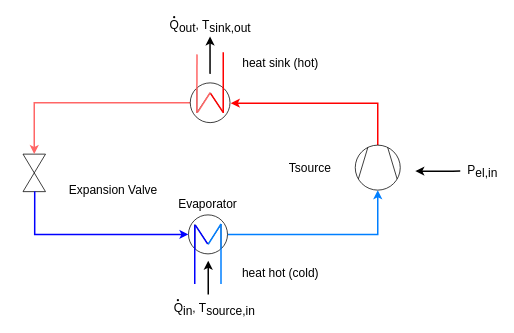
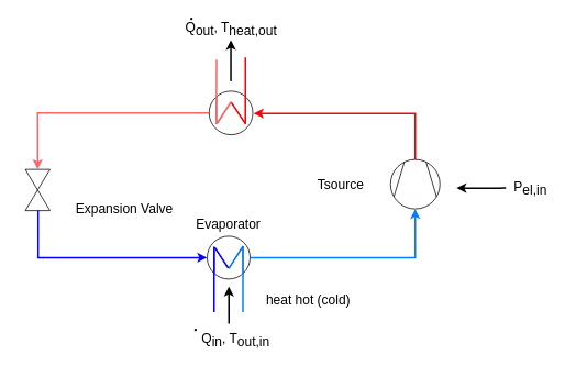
  <mxCell id="0" />
  <mxCell id="1" parent="0" />
  <mxCell id="2" value="" style="edgeStyle=orthogonalEdgeStyle;rounded=0;orthogonalLoop=1;jettySize=auto;html=1;strokeWidth=2;strokeColor=#FF0000;fontSize=16;endArrow=classic;endFill=1;" parent="1" source="3" edge="1"><mxGeometry relative="1" as="geometry"><mxPoint x="307" y="137" as="targetPoint" /><Array as="points"><mxPoint x="503" y="137" /><mxPoint x="323" y="137" /></Array></mxGeometry></mxCell>
  <mxCell id="3" value="" style="shape=mxgraph.pid.compressors_-_iso.compressor,_vacuum_pump;html=1;pointerEvents=1;align=center;verticalLabelPosition=bottom;verticalAlign=top;dashed=0;rotation=-90;fontSize=16;" parent="1" vertex="1"><mxGeometry x="473" y="193" width="60" height="60" as="geometry" /></mxCell>
  <mxCell id="4" value="" style="edgeStyle=orthogonalEdgeStyle;rounded=0;orthogonalLoop=1;jettySize=auto;html=1;entryX=0;entryY=0.5;entryDx=0;entryDy=0;entryPerimeter=0;strokeWidth=2;strokeColor=#007FFF;fontSize=16;" parent="1" source="5" target="3" edge="1"><mxGeometry relative="1" as="geometry"><mxPoint x="403" y="383" as="targetPoint" /></mxGeometry></mxCell>
  <mxCell id="5" value="" style="shape=mxgraph.pid.heat_exchangers.shell_and_tube_heat_exchanger_2;html=1;pointerEvents=1;align=center;verticalLabelPosition=bottom;verticalAlign=top;dashed=0;rotation=-90;fontSize=16;" parent="1" vertex="1"><mxGeometry x="250.67" y="286" width="52" height="52" as="geometry" /></mxCell>
  <mxCell id="6" value="" style="verticalLabelPosition=bottom;align=center;html=1;verticalAlign=top;pointerEvents=1;dashed=0;shape=mxgraph.pid2valves.valve;valveType=gate;rotation=90;fontSize=16;" parent="1" vertex="1"><mxGeometry x="20" y="215" width="50" height="30" as="geometry" /></mxCell>
  <mxCell id="7" value="" style="edgeStyle=orthogonalEdgeStyle;rounded=0;orthogonalLoop=1;jettySize=auto;html=1;strokeWidth=2;strokeColor=#FF6666;fontSize=16;" parent="1" source="8" target="6" edge="1"><mxGeometry relative="1" as="geometry"><mxPoint x="137" y="53" as="targetPoint" /></mxGeometry></mxCell>
  <mxCell id="8" value="" style="shape=mxgraph.pid.heat_exchangers.shell_and_tube_heat_exchanger_2;html=1;pointerEvents=1;align=center;verticalLabelPosition=bottom;verticalAlign=top;dashed=0;rotation=90;fontSize=16;" parent="1" vertex="1"><mxGeometry x="253" y="110" width="53" height="53" as="geometry" /></mxCell>
  <mxCell id="9" value="Tsource" style="text;html=1;strokeColor=none;fillColor=none;align=center;verticalAlign=middle;whiteSpace=wrap;rounded=0;fontSize=16;" parent="1" vertex="1"><mxGeometry x="393" y="213" width="40" height="20" as="geometry" /></mxCell>
  <mxCell id="10" value="Expansion Valve" style="text;html=1;align=center;verticalAlign=middle;resizable=0;points=[];autosize=1;fontSize=16;" parent="1" vertex="1"><mxGeometry x="80" y="238" width="140" height="30" as="geometry" /></mxCell>
  <mxCell id="11" value="Evaporator" style="text;html=1;align=center;verticalAlign=middle;resizable=0;points=[];autosize=1;fontSize=16;" parent="1" vertex="1"><mxGeometry x="226" y="256" width="100" height="30" as="geometry" /></mxCell>
  <mxCell id="12" value="" style="endArrow=none;html=1;strokeWidth=2;fontSize=16;strokeColor=#0000FF;" parent="1" edge="1"><mxGeometry width="50" height="50" relative="1" as="geometry"><mxPoint x="259" y="378" as="sourcePoint" /><mxPoint x="259" y="299" as="targetPoint" /></mxGeometry></mxCell>
  <mxCell id="13" value="" style="endArrow=none;html=1;strokeWidth=2;fontSize=16;exitX=0.758;exitY=0.835;exitDx=0;exitDy=0;exitPerimeter=0;strokeColor=#FF6666;" parent="1" source="8" edge="1"><mxGeometry width="50" height="50" relative="1" as="geometry"><mxPoint x="249.63" y="57.7" as="sourcePoint" /><mxPoint x="262" y="72" as="targetPoint" /></mxGeometry></mxCell>
- <mxCell id="14" value="Q&lt;sub style=&quot;font-size: 16px;&quot;&gt;in&lt;/sub&gt;, T&lt;sub style=&quot;font-size: 16px;&quot;&gt;source,in&lt;/sub&gt;" style="text;html=1;strokeColor=none;fillColor=none;align=center;verticalAlign=middle;whiteSpace=wrap;rounded=0;fontSize=16;" parent="1" vertex="1"><mxGeometry x="215.5" y="402" width="139" height="20" as="geometry" /></mxCell>
+ <mxCell id="14" value="Q&lt;sub style=&quot;font-size: 16px;&quot;&gt;in&lt;/sub&gt;, T&lt;sub style=&quot;font-size: 16px;&quot;&gt;out,in&lt;/sub&gt;" style="text;html=1;strokeColor=none;fillColor=none;align=center;verticalAlign=middle;whiteSpace=wrap;rounded=0;fontSize=16;" parent="1" vertex="1"><mxGeometry x="215.5" y="402" width="139" height="20" as="geometry" /></mxCell>
  <mxCell id="15" value="" style="rounded=0;orthogonalLoop=1;jettySize=auto;html=1;strokeWidth=2;fontSize=16;" parent="1" edge="1"><mxGeometry relative="1" as="geometry"><mxPoint x="277" y="392" as="sourcePoint" /><mxPoint x="276.96" y="347" as="targetPoint" /><Array as="points"><mxPoint x="277" y="382" /></Array></mxGeometry></mxCell>
- <mxCell id="16" value="Q&lt;sub style=&quot;&quot;&gt;&lt;font style=&quot;font-size: 16px;&quot;&gt;out&lt;/font&gt;&lt;/sub&gt;, T&lt;span style=&quot;font-size: 16px;&quot;&gt;&lt;sub style=&quot;font-size: 16px;&quot;&gt;sink,out&lt;/sub&gt;&lt;/span&gt;" style="text;html=1;strokeColor=none;fillColor=none;align=center;verticalAlign=middle;whiteSpace=wrap;rounded=0;fontSize=16;" parent="1" vertex="1"><mxGeometry x="209.5" y="24" width="140" height="20" as="geometry" /></mxCell>
+ <mxCell id="16" value="Q&lt;sub style=&quot;&quot;&gt;&lt;font style=&quot;font-size: 16px;&quot;&gt;out&lt;/font&gt;&lt;/sub&gt;, T&lt;span style=&quot;font-size: 16px;&quot;&gt;&lt;sub style=&quot;font-size: 16px;&quot;&gt;heat,out&lt;/sub&gt;&lt;/span&gt;" style="text;html=1;strokeColor=none;fillColor=none;align=center;verticalAlign=middle;whiteSpace=wrap;rounded=0;fontSize=16;" parent="1" vertex="1"><mxGeometry x="209.5" y="24" width="140" height="20" as="geometry" /></mxCell>
  <mxCell id="17" value="" style="edgeStyle=orthogonalEdgeStyle;rounded=0;orthogonalLoop=1;jettySize=auto;html=1;entryX=0;entryY=0.5;entryDx=0;entryDy=0;entryPerimeter=0;strokeWidth=2;fontSize=16;" parent="1" edge="1"><mxGeometry relative="1" as="geometry"><mxPoint x="279.38" y="98" as="sourcePoint" /><mxPoint x="279.38" y="48" as="targetPoint" /><Array as="points"><mxPoint x="279.38" y="78" /><mxPoint x="279.38" y="78" /></Array></mxGeometry></mxCell>
  <mxCell id="18" value="." style="text;html=1;strokeColor=none;fillColor=none;align=center;verticalAlign=middle;whiteSpace=wrap;rounded=0;fontSize=25;rotation=-180;fontFamily=Garamond;" parent="1" vertex="1"><mxGeometry x="229" y="398" width="16.67" height="20" as="geometry" /></mxCell>
  <mxCell id="19" value="&lt;span style=&quot;font-size: 16px;&quot;&gt;P&lt;sub style=&quot;font-size: 16px;&quot;&gt;el,in&lt;/sub&gt;&lt;/span&gt;" style="text;html=1;strokeColor=none;fillColor=none;align=center;verticalAlign=middle;whiteSpace=wrap;rounded=0;fontSize=16;" parent="1" vertex="1"><mxGeometry x="623" y="218" width="40" height="20" as="geometry" /></mxCell>
  <mxCell id="20" value="" style="edgeStyle=orthogonalEdgeStyle;rounded=0;orthogonalLoop=1;jettySize=auto;html=1;strokeWidth=2;fontSize=16;" parent="1" edge="1"><mxGeometry relative="1" as="geometry"><mxPoint x="613" y="227.66" as="sourcePoint" /><mxPoint x="553" y="227.66" as="targetPoint" /><Array as="points"><mxPoint x="603" y="227.66" /><mxPoint x="603" y="227.66" /></Array></mxGeometry></mxCell>
  <mxCell id="21" value="" style="endArrow=none;html=1;strokeWidth=2;fontSize=16;entryX=0.749;entryY=0.166;entryDx=0;entryDy=0;entryPerimeter=0;strokeColor=#007FFF;" parent="1" edge="1"><mxGeometry width="50" height="50" relative="1" as="geometry"><mxPoint x="294" y="378" as="sourcePoint" /><mxPoint x="294" y="298" as="targetPoint" /></mxGeometry></mxCell>
  <mxCell id="22" value="" style="endArrow=none;html=1;strokeWidth=2;fontSize=16;exitX=0.758;exitY=0.835;exitDx=0;exitDy=0;exitPerimeter=0;strokeColor=#FF0000;" parent="1" edge="1"><mxGeometry width="50" height="50" relative="1" as="geometry"><mxPoint x="297" y="150.2" as="sourcePoint" /><mxPoint x="297" y="69" as="targetPoint" /></mxGeometry></mxCell>
  <mxCell id="23" value="" style="endArrow=none;html=1;strokeWidth=2;fontSize=16;entryX=0.26;entryY=0.494;entryDx=0;entryDy=0;entryPerimeter=0;exitX=0.738;exitY=0.177;exitDx=0;exitDy=0;exitPerimeter=0;strokeColor=#FF0000;" parent="1" source="8" target="8" edge="1"><mxGeometry width="50" height="50" relative="1" as="geometry"><mxPoint x="326" y="126.2" as="sourcePoint" /><mxPoint x="326.03" y="4" as="targetPoint" /></mxGeometry></mxCell>
  <mxCell id="24" value="" style="endArrow=none;html=1;strokeWidth=2;fontSize=16;entryX=0.248;entryY=0.5;entryDx=0;entryDy=0;entryPerimeter=0;strokeColor=#FF6666;" parent="1" target="8" edge="1"><mxGeometry width="50" height="50" relative="1" as="geometry"><mxPoint x="263" y="149" as="sourcePoint" /><mxPoint x="282.6" y="67" as="targetPoint" /></mxGeometry></mxCell>
  <mxCell id="25" value="" style="endArrow=none;html=1;strokeWidth=2;fontSize=16;strokeColor=#007FFF;entryX=0.245;entryY=0.505;entryDx=0;entryDy=0;entryPerimeter=0;" parent="1" target="5" edge="1"><mxGeometry width="50" height="50" relative="1" as="geometry"><mxPoint x="294" y="298" as="sourcePoint" /><mxPoint x="283.6" y="242.2" as="targetPoint" /></mxGeometry></mxCell>
  <mxCell id="26" value="" style="endArrow=none;html=1;strokeWidth=2;fontSize=16;entryX=0.255;entryY=0.489;entryDx=0;entryDy=0;entryPerimeter=0;strokeColor=#0000FF;" parent="1" target="5" edge="1"><mxGeometry width="50" height="50" relative="1" as="geometry"><mxPoint x="260" y="300" as="sourcePoint" /><mxPoint x="283" y="241" as="targetPoint" /></mxGeometry></mxCell>
  <mxCell id="27" value="heat hot (cold)" style="text;html=1;align=center;verticalAlign=middle;resizable=0;points=[];autosize=1;fontSize=16;" parent="1" vertex="1"><mxGeometry x="298" y="348" width="150" height="30" as="geometry" /></mxCell>
- <mxCell id="28" value="heat sink (hot)" style="text;html=1;align=center;verticalAlign=middle;resizable=0;points=[];autosize=1;fontSize=16;" parent="1" vertex="1"><mxGeometry x="313" y="68" width="120" height="30" as="geometry" /></mxCell>
  <mxCell id="29" value="" style="edgeStyle=orthogonalEdgeStyle;rounded=0;orthogonalLoop=1;jettySize=auto;html=1;entryX=0.5;entryY=0;entryDx=0;entryDy=0;entryPerimeter=0;strokeWidth=2;fontColor=#0000FF;strokeColor=#0000FF;fontSize=16;" parent="1" target="5" edge="1"><mxGeometry relative="1" as="geometry"><mxPoint x="224" y="355.48" as="targetPoint" /><Array as="points"><mxPoint x="46" y="312" /></Array><mxPoint x="45.61" y="254.48" as="sourcePoint" /></mxGeometry></mxCell>
  <mxCell id="30" value="." style="text;html=1;strokeColor=none;fillColor=none;align=center;verticalAlign=middle;whiteSpace=wrap;rounded=0;fontSize=25;rotation=-180;fontFamily=Garamond;" vertex="1" parent="1"><mxGeometry x="224" y="20" width="16.67" height="20" as="geometry" /></mxCell>
